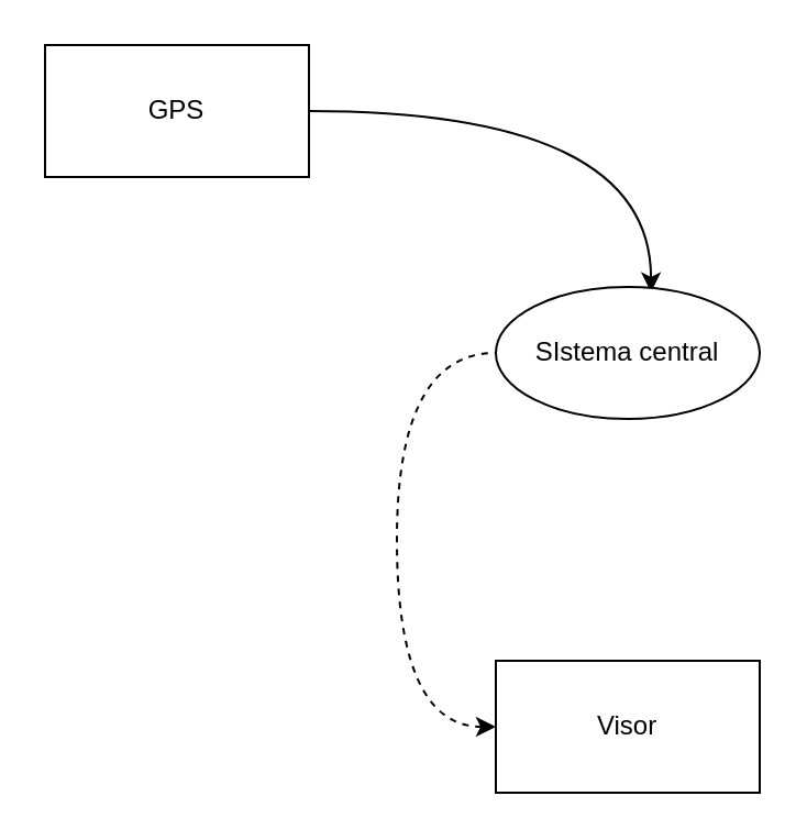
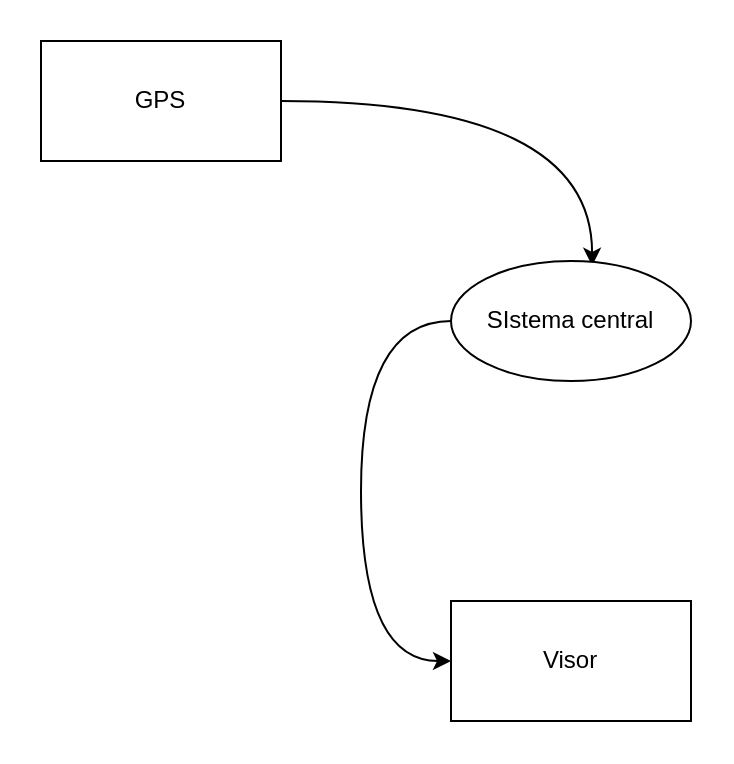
  <mxCell id="0" />
  <mxCell id="1" parent="0" />
  <mxCell id="2" style="edgeStyle=orthogonalEdgeStyle;orthogonalLoop=1;jettySize=auto;html=1;entryX=0.588;entryY=0.04;entryDx=0;entryDy=0;entryPerimeter=0;curved=1;" edge="1" parent="1" source="4" target="6"><mxGeometry relative="1" as="geometry" /></mxCell>
- <mxCell id="3" style="edgeStyle=orthogonalEdgeStyle;orthogonalLoop=1;jettySize=auto;html=1;entryX=0;entryY=0.5;entryDx=0;entryDy=0;exitX=0;exitY=0.5;exitDx=0;exitDy=0;curved=1;startArrow=classic;startFill=1;endArrow=none;endFill=0;dashed=1;" edge="1" parent="1" source="5" target="6"><mxGeometry relative="1" as="geometry"><Array as="points"><mxPoint x="180" y="330" /><mxPoint x="180" y="160" /></Array></mxGeometry></mxCell>
+ <mxCell id="3" style="edgeStyle=orthogonalEdgeStyle;orthogonalLoop=1;jettySize=auto;html=1;entryX=0;entryY=0.5;entryDx=0;entryDy=0;exitX=0;exitY=0.5;exitDx=0;exitDy=0;curved=1;startArrow=classic;startFill=1;endArrow=none;endFill=0;" edge="1" parent="1" source="5" target="6"><mxGeometry relative="1" as="geometry"><Array as="points"><mxPoint x="180" y="330" /><mxPoint x="180" y="160" /></Array></mxGeometry></mxCell>
  <mxCell id="4" value="GPS" style="rounded=0;whiteSpace=wrap;html=1;" parent="1" vertex="1"><mxGeometry x="20" y="20" width="120" height="60" as="geometry" /></mxCell>
  <mxCell id="5" value="Visor" style="rounded=0;whiteSpace=wrap;html=1;" parent="1" vertex="1"><mxGeometry x="225" y="300" width="120" height="60" as="geometry" /></mxCell>
  <mxCell id="6" value="SIstema central" style="ellipse;whiteSpace=wrap;html=1;" parent="1" vertex="1"><mxGeometry x="225" y="130" width="120" height="60" as="geometry" /></mxCell>
